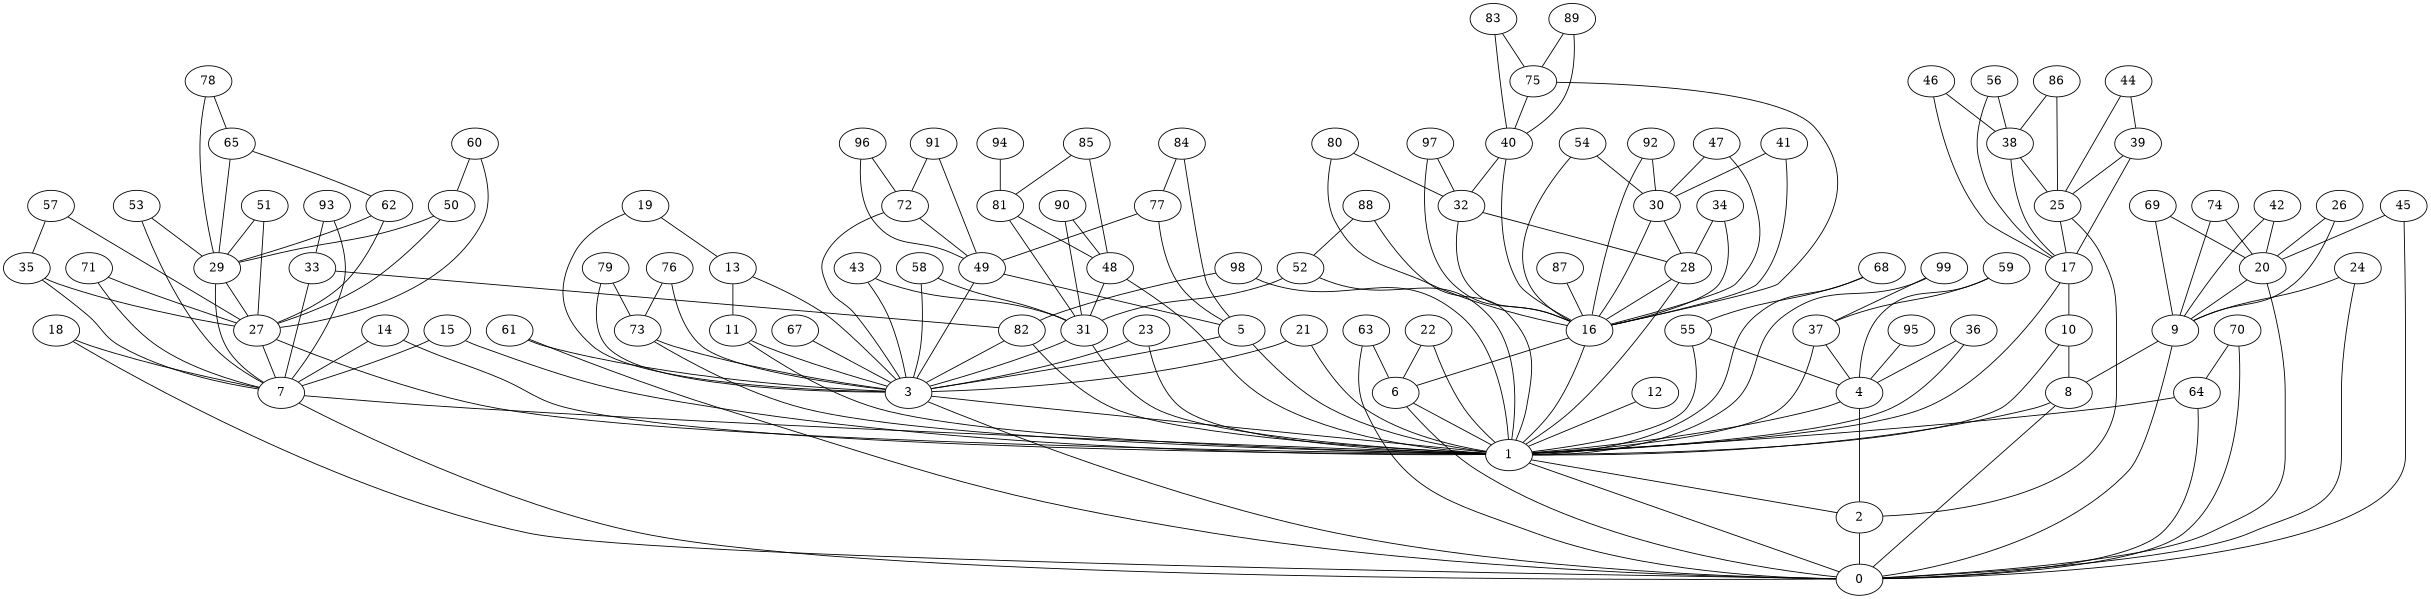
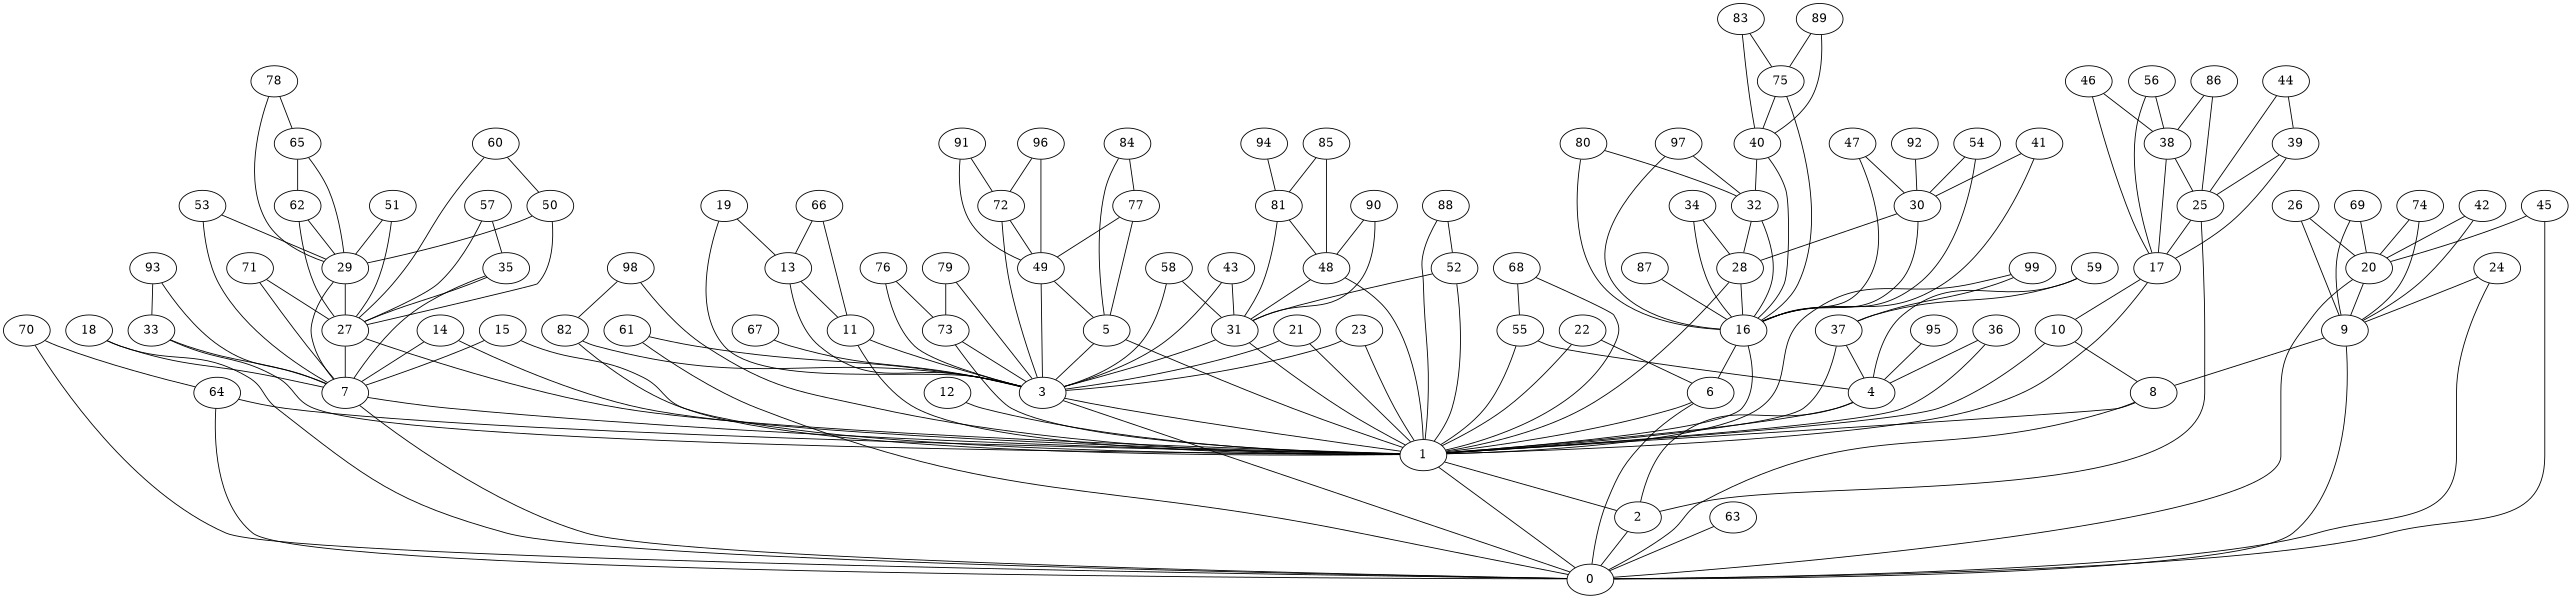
  graph {
    27
    7
    1
    0
    2
    34
    28
    16
    6
    48
    31
    3
    69
    20
    9
    8
    76
    73
    83
    75
    40
    32
    35
    49
    5
    70
    64
    77
    84
    29
    36
    4
    50
    71
    78
    65
    62
    85
    81
    30
    37
    51
    72
    79
    86
    38
    25
    17
    10
    52
    80
    87
    39
    53
    74
    88
    33
    54
    82
    89
    13
    11
    41
    55
    90
    97
    14
    21
    42
    56
    63
    91
    98
    15
    22
    43
    57
    92
    99
    23
    44
    58
    93
    24
    45
    59
+   66
    94
    18
    46
    60
    67
    95
    12
    19
    26
    47
    61
    68
    96
    27 -- 7
    27 -- 1
    7 -- 1
    7 -- 0
    1 -- 2
    0 -- 1
    2 -- 0
    34 -- 28
    34 -- 16
    28 -- 1
    28 -- 16
    16 -- 1
    16 -- 6
    6 -- 1
    6 -- 0
    48 -- 1
    48 -- 31
    31 -- 1
    31 -- 3
    3 -- 1
    3 -- 0
    69 -- 20
    69 -- 9
    20 -- 0
    20 -- 9
    9 -- 0
    9 -- 8
    8 -- 1
    8 -- 0
    76 -- 3
    76 -- 73
    73 -- 1
    73 -- 3
    83 -- 75
    83 -- 40
    75 -- 16
    75 -- 40
    40 -- 16
    40 -- 32
    32 -- 28
    32 -- 16
    35 -- 27
    35 -- 7
    49 -- 3
    49 -- 5
    5 -- 1
    5 -- 3
    70 -- 0
    70 -- 64
    64 -- 1
    64 -- 0
    77 -- 49
    77 -- 5
    84 -- 5
    84 -- 77
    29 -- 27
    29 -- 7
    36 -- 1
    36 -- 4
    4 -- 1
    4 -- 2
    50 -- 27
    50 -- 29
    71 -- 27
    71 -- 7
    78 -- 29
    78 -- 65
    65 -- 29
    65 -- 62
    62 -- 27
    62 -- 29
    85 -- 48
    85 -- 81
    81 -- 48
    81 -- 31
    30 -- 28
    30 -- 16
    37 -- 1
    37 -- 4
    51 -- 27
    51 -- 29
    72 -- 3
    72 -- 49
    79 -- 3
    79 -- 73
    86 -- 38
    86 -- 25
    38 -- 25
    38 -- 17
    25 -- 2
    25 -- 17
    17 -- 1
    17 -- 10
    10 -- 1
    10 -- 8
    52 -- 1
    52 -- 31
    80 -- 16
    80 -- 32
    87 -- 16
    39 -- 25
    39 -- 17
    53 -- 7
    53 -- 29
    74 -- 20
    74 -- 9
    88 -- 1
    88 -- 52
    33 -- 7
-   33 -- 82
+   33 -- 1
    54 -- 16
    54 -- 30
    82 -- 1
    82 -- 3
    89 -- 75
    89 -- 40
    13 -- 3
    13 -- 11
    11 -- 1
    11 -- 3
    41 -- 16
    41 -- 30
    55 -- 1
    55 -- 4
    90 -- 48
    90 -- 31
    97 -- 16
    97 -- 32
    14 -- 7
    14 -- 1
    21 -- 1
    21 -- 3
    42 -- 20
    42 -- 9
    56 -- 38
    56 -- 17
    63 -- 0
-   63 -- 6
    91 -- 49
    91 -- 72
    98 -- 1
    98 -- 82
    15 -- 7
    15 -- 1
    22 -- 1
    22 -- 6
    43 -- 31
    43 -- 3
    57 -- 27
    57 -- 35
-   92 -- 16
    92 -- 30
    99 -- 1
    99 -- 37
    23 -- 1
    23 -- 3
    44 -- 25
    44 -- 39
    58 -- 31
    58 -- 3
    93 -- 7
    93 -- 33
    24 -- 0
    24 -- 9
    45 -- 0
    45 -- 20
    59 -- 4
    59 -- 37
+   66 -- 13
+   66 -- 11
    94 -- 81
    18 -- 7
    18 -- 0
    46 -- 38
    46 -- 17
    60 -- 27
    60 -- 50
    67 -- 3
    95 -- 4
    12 -- 1
    19 -- 3
    19 -- 13
    26 -- 20
    26 -- 9
    47 -- 16
    47 -- 30
    61 -- 0
    61 -- 3
    68 -- 1
    68 -- 55
    96 -- 49
    96 -- 72
  }
